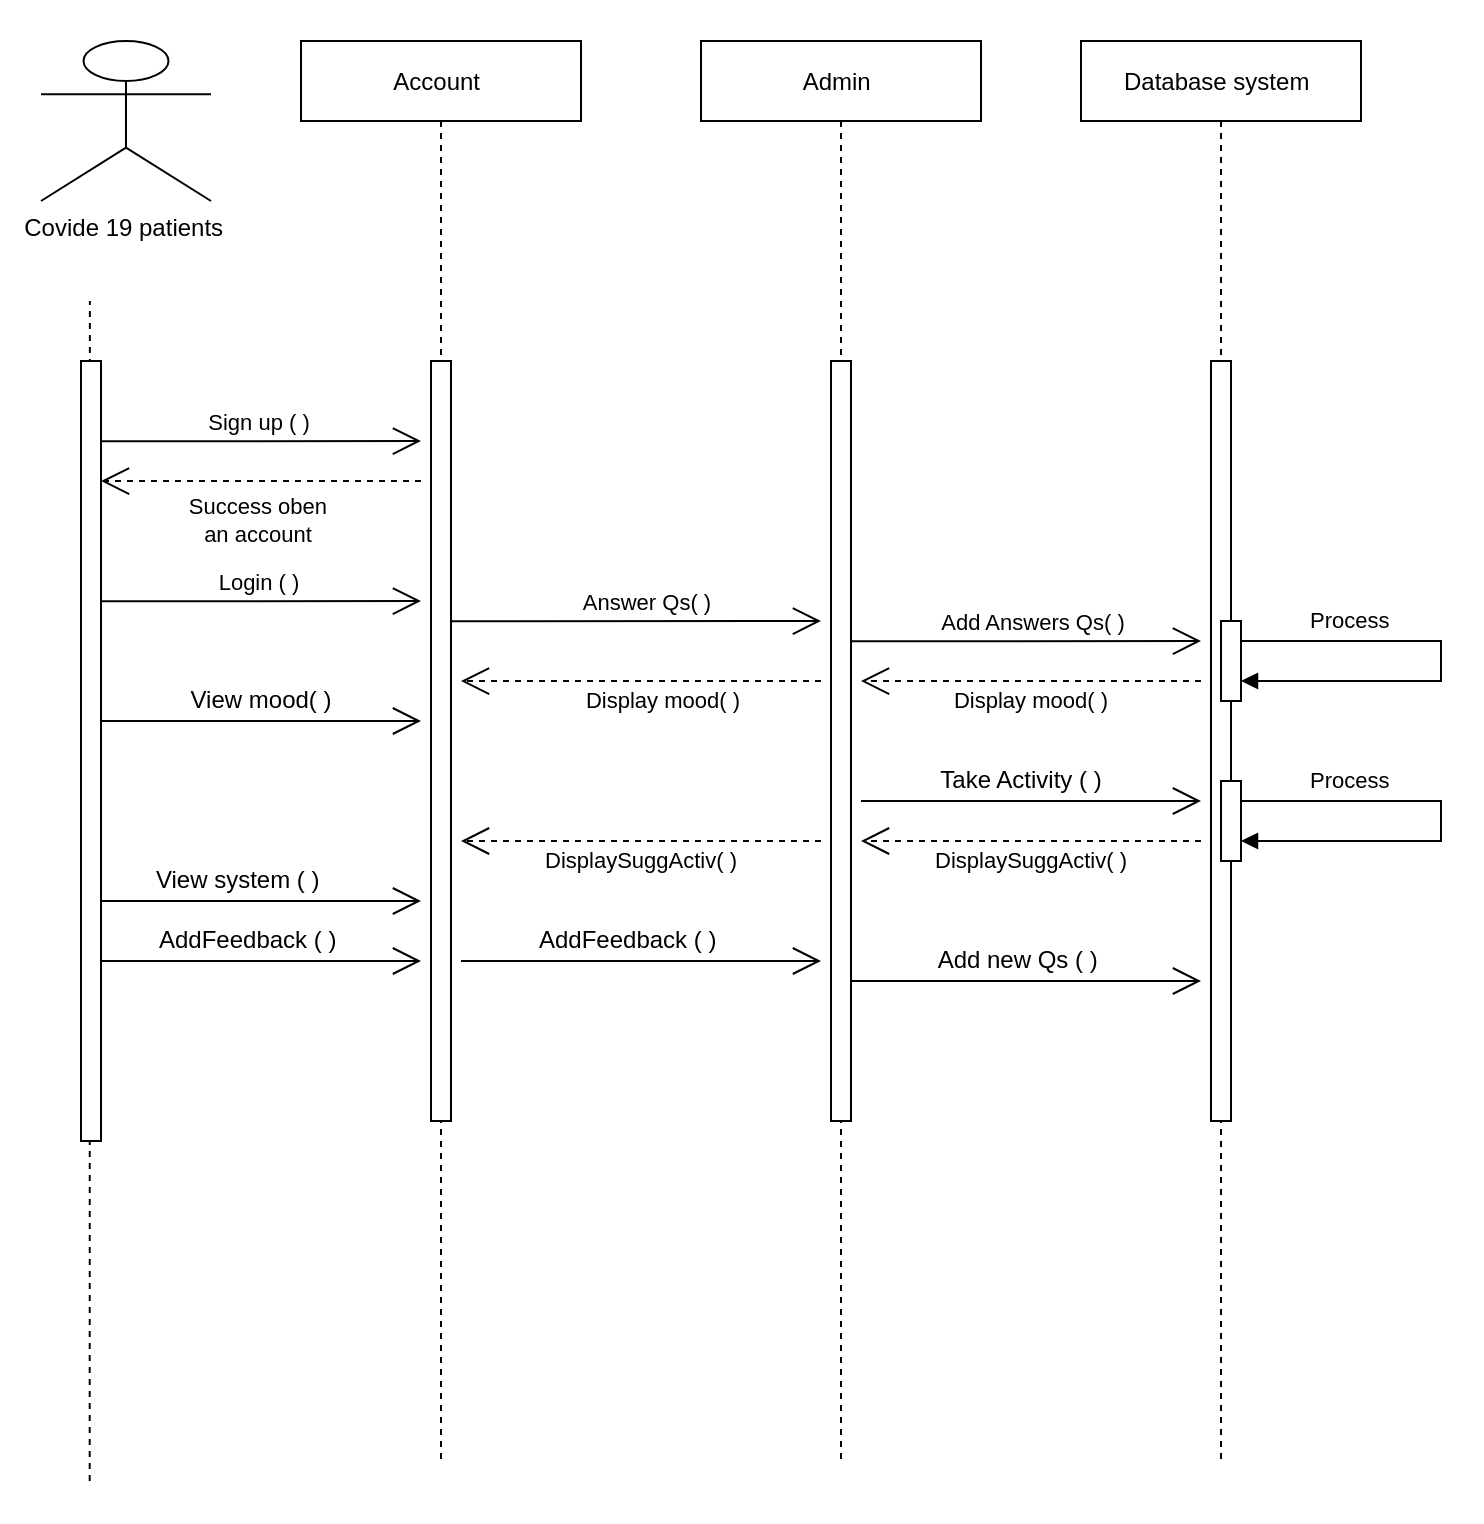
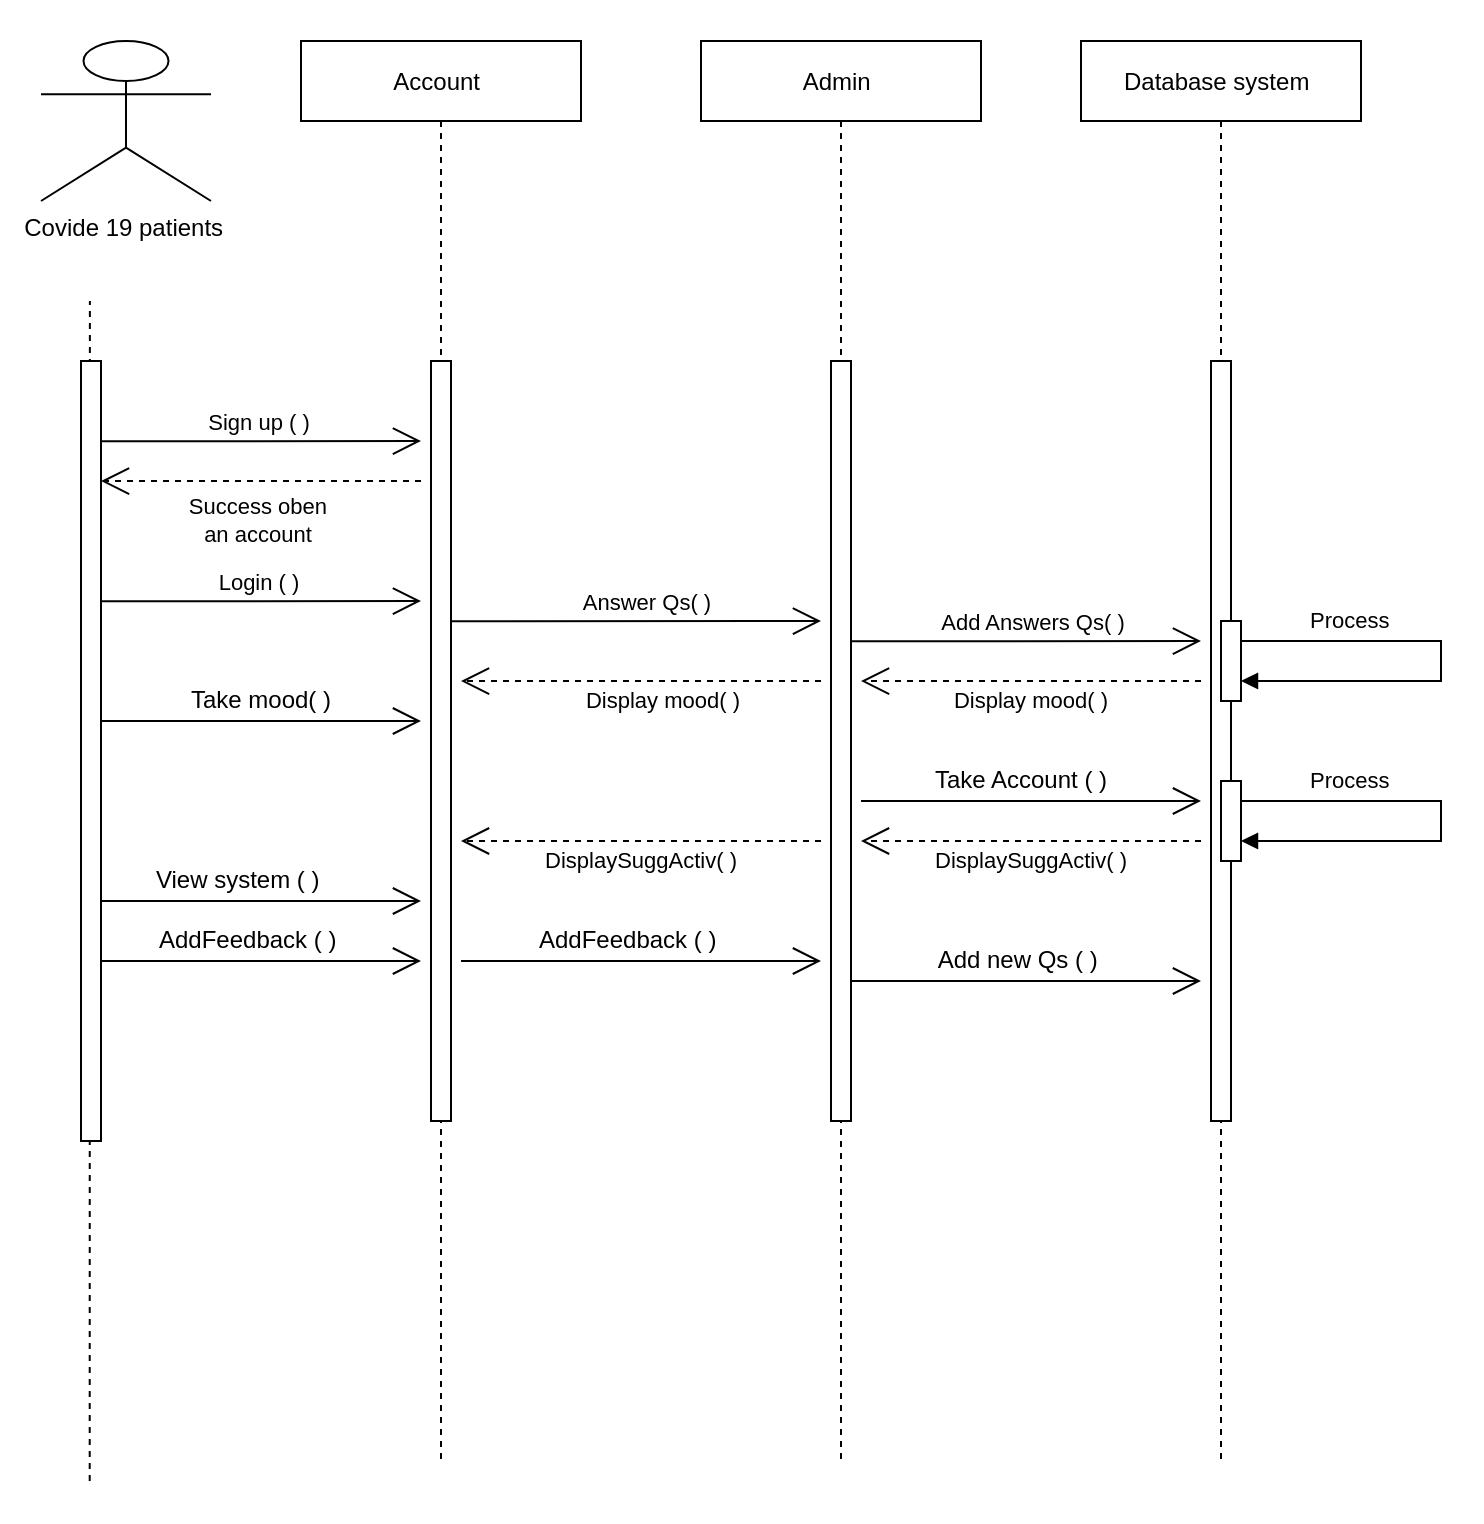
  <mxCell id="0" />
  <mxCell id="1" parent="0" />
  <mxCell id="2" value="Database system " style="shape=umlLifeline;perimeter=lifelinePerimeter;container=1;collapsible=0;recursiveResize=0;rounded=0;shadow=0;strokeWidth=1;" vertex="1" parent="1"><mxGeometry x="540" y="20" width="140" height="710" as="geometry" /></mxCell>
  <mxCell id="3" value="" style="points=[];perimeter=orthogonalPerimeter;rounded=0;shadow=0;strokeWidth=1;" vertex="1" parent="2"><mxGeometry x="65" y="160" width="10" height="380" as="geometry" /></mxCell>
  <mxCell id="4" value="" style="html=1;points=[];perimeter=orthogonalPerimeter;labelBorderColor=none;" vertex="1" parent="2"><mxGeometry x="70" y="290" width="10" height="40" as="geometry" /></mxCell>
  <mxCell id="5" value="" style="html=1;points=[];perimeter=orthogonalPerimeter;labelBorderColor=none;" vertex="1" parent="2"><mxGeometry x="70" y="370" width="10" height="40" as="geometry" /></mxCell>
  <mxCell id="6" value="DisplaySuggActiv( )" style="endArrow=open;endSize=12;dashed=1;html=1;rounded=0;" edge="1" parent="2"><mxGeometry x="0.0" y="10" width="160" relative="1" as="geometry"><mxPoint x="60" y="400" as="sourcePoint" /><mxPoint x="-110" y="400" as="targetPoint" /><Array as="points" /><mxPoint as="offset" /></mxGeometry></mxCell>
  <mxCell id="7" value="Display mood( )" style="endArrow=open;endSize=12;dashed=1;html=1;rounded=0;entryX=1;entryY=0.154;entryDx=0;entryDy=0;entryPerimeter=0;" edge="1" parent="2"><mxGeometry x="0.0" y="10" width="160" relative="1" as="geometry"><mxPoint x="60" y="320" as="sourcePoint" /><mxPoint x="-110" y="320.06" as="targetPoint" /><Array as="points" /><mxPoint as="offset" /></mxGeometry></mxCell>
  <mxCell id="8" value="" style="endArrow=open;endFill=1;endSize=12;html=1;rounded=0;" edge="1" parent="2"><mxGeometry width="160" relative="1" as="geometry"><mxPoint x="-120" y="470" as="sourcePoint" /><mxPoint x="60" y="470" as="targetPoint" /><Array as="points"><mxPoint x="-30" y="470" /></Array></mxGeometry></mxCell>
  <mxCell id="9" value="Admin " style="shape=umlLifeline;perimeter=lifelinePerimeter;container=1;collapsible=0;recursiveResize=0;rounded=0;shadow=0;strokeWidth=1;" parent="1" vertex="1"><mxGeometry x="350" y="20" width="140" height="710" as="geometry" /></mxCell>
  <mxCell id="10" value="" style="points=[];perimeter=orthogonalPerimeter;rounded=0;shadow=0;strokeWidth=1;" parent="9" vertex="1"><mxGeometry x="65" y="160" width="10" height="380" as="geometry" /></mxCell>
  <mxCell id="11" value="" style="endArrow=open;endFill=1;endSize=12;html=1;rounded=0;exitX=1;exitY=0.103;exitDx=0;exitDy=0;exitPerimeter=0;" edge="1" parent="9"><mxGeometry width="160" relative="1" as="geometry"><mxPoint x="75" y="300.17" as="sourcePoint" /><mxPoint x="250" y="300" as="targetPoint" /><Array as="points" /></mxGeometry></mxCell>
  <mxCell id="12" value="Add Answers Qs( )" style="edgeLabel;html=1;align=center;verticalAlign=middle;resizable=0;points=[];" vertex="1" connectable="0" parent="11"><mxGeometry x="0.549" y="-7" relative="1" as="geometry"><mxPoint x="-46" y="-17" as="offset" /></mxGeometry></mxCell>
  <mxCell id="13" value="" style="endArrow=none;dashed=1;html=1;rounded=0;" edge="1" parent="1"><mxGeometry width="50" height="50" relative="1" as="geometry"><mxPoint x="44.35" y="740" as="sourcePoint" /><mxPoint x="44.44" y="150" as="targetPoint" /></mxGeometry></mxCell>
  <mxCell id="14" value="Covide 19 patients&amp;nbsp;" style="shape=umlActor;verticalLabelPosition=bottom;verticalAlign=top;html=1;outlineConnect=0;" vertex="1" parent="1"><mxGeometry x="20" y="20" width="85" height="80" as="geometry" /></mxCell>
  <mxCell id="15" value="" style="html=1;points=[];perimeter=orthogonalPerimeter;labelBorderColor=none;" vertex="1" parent="1"><mxGeometry x="40" y="180" width="10" height="390" as="geometry" /></mxCell>
  <mxCell id="16" value="Account " style="shape=umlLifeline;perimeter=lifelinePerimeter;container=1;collapsible=0;recursiveResize=0;rounded=0;shadow=0;strokeWidth=1;" vertex="1" parent="1"><mxGeometry x="150" y="20" width="140" height="710" as="geometry" /></mxCell>
  <mxCell id="17" value="" style="points=[];perimeter=orthogonalPerimeter;rounded=0;shadow=0;strokeWidth=1;" vertex="1" parent="16"><mxGeometry x="65" y="160" width="10" height="380" as="geometry" /></mxCell>
  <mxCell id="18" value="" style="endArrow=open;endFill=1;endSize=12;html=1;rounded=0;exitX=1;exitY=0.103;exitDx=0;exitDy=0;exitPerimeter=0;" edge="1" parent="16"><mxGeometry width="160" relative="1" as="geometry"><mxPoint x="75" y="290.17" as="sourcePoint" /><mxPoint x="260" y="290" as="targetPoint" /><Array as="points" /></mxGeometry></mxCell>
  <mxCell id="19" value="Answer Qs( )" style="edgeLabel;html=1;align=center;verticalAlign=middle;resizable=0;points=[];" vertex="1" connectable="0" parent="18"><mxGeometry x="0.549" y="-7" relative="1" as="geometry"><mxPoint x="-46" y="-17" as="offset" /></mxGeometry></mxCell>
  <mxCell id="20" value="" style="endArrow=open;endFill=1;endSize=12;html=1;rounded=0;" edge="1" parent="16"><mxGeometry width="160" relative="1" as="geometry"><mxPoint x="-100" y="460" as="sourcePoint" /><mxPoint x="60" y="460" as="targetPoint" /><Array as="points"><mxPoint x="-30" y="460" /></Array></mxGeometry></mxCell>
  <mxCell id="21" value="" style="endArrow=open;endFill=1;endSize=12;html=1;rounded=0;exitX=1;exitY=0.103;exitDx=0;exitDy=0;exitPerimeter=0;" edge="1" parent="1" source="15"><mxGeometry width="160" relative="1" as="geometry"><mxPoint x="60" y="220" as="sourcePoint" /><mxPoint x="210" y="220" as="targetPoint" /><Array as="points" /></mxGeometry></mxCell>
  <mxCell id="22" value="Sign up ( )" style="edgeLabel;html=1;align=center;verticalAlign=middle;resizable=0;points=[];" vertex="1" connectable="0" parent="21"><mxGeometry x="0.549" y="-7" relative="1" as="geometry"><mxPoint x="-46" y="-17" as="offset" /></mxGeometry></mxCell>
  <mxCell id="23" value="Success oben&amp;nbsp;&lt;br&gt;an account&amp;nbsp;" style="endArrow=open;endSize=12;dashed=1;html=1;rounded=0;entryX=1;entryY=0.154;entryDx=0;entryDy=0;entryPerimeter=0;" edge="1" parent="1" target="15"><mxGeometry x="0.0" y="20" width="160" relative="1" as="geometry"><mxPoint x="210" y="240" as="sourcePoint" /><mxPoint x="60" y="240" as="targetPoint" /><Array as="points"><mxPoint x="130" y="240" /></Array><mxPoint as="offset" /></mxGeometry></mxCell>
  <mxCell id="24" value="" style="endArrow=open;endFill=1;endSize=12;html=1;rounded=0;exitX=1;exitY=0.103;exitDx=0;exitDy=0;exitPerimeter=0;" edge="1" parent="1"><mxGeometry width="160" relative="1" as="geometry"><mxPoint x="50" y="300.17" as="sourcePoint" /><mxPoint x="210" y="300" as="targetPoint" /><Array as="points" /></mxGeometry></mxCell>
  <mxCell id="25" value="Login ( )" style="edgeLabel;html=1;align=center;verticalAlign=middle;resizable=0;points=[];" vertex="1" connectable="0" parent="24"><mxGeometry x="0.549" y="-7" relative="1" as="geometry"><mxPoint x="-46" y="-17" as="offset" /></mxGeometry></mxCell>
  <mxCell id="26" value="Process&amp;nbsp;" style="edgeStyle=orthogonalEdgeStyle;html=1;align=left;spacingLeft=2;endArrow=block;rounded=0;" edge="1" parent="1"><mxGeometry x="-0.714" y="10" relative="1" as="geometry"><mxPoint x="620" y="320" as="sourcePoint" /><Array as="points"><mxPoint x="720" y="320" /><mxPoint x="720" y="340" /></Array><mxPoint x="620" y="340" as="targetPoint" /><mxPoint as="offset" /></mxGeometry></mxCell>
  <mxCell id="27" value="Display mood( )" style="endArrow=open;endSize=12;dashed=1;html=1;rounded=0;entryX=1;entryY=0.154;entryDx=0;entryDy=0;entryPerimeter=0;" edge="1" parent="1"><mxGeometry x="-0.125" y="10" width="160" relative="1" as="geometry"><mxPoint x="410" y="340" as="sourcePoint" /><mxPoint x="230" y="340.06" as="targetPoint" /><Array as="points"><mxPoint x="310" y="340" /></Array><mxPoint as="offset" /></mxGeometry></mxCell>
  <mxCell id="28" value="" style="endArrow=open;endFill=1;endSize=12;html=1;rounded=0;" edge="1" parent="1"><mxGeometry width="160" relative="1" as="geometry"><mxPoint x="50" y="360" as="sourcePoint" /><mxPoint x="210" y="360" as="targetPoint" /><Array as="points"><mxPoint x="120" y="360" /></Array></mxGeometry></mxCell>
- <mxCell id="29" value="View mood( )" style="text;html=1;align=center;verticalAlign=middle;resizable=0;points=[];autosize=1;strokeColor=none;fillColor=none;" vertex="1" parent="1"><mxGeometry x="85" y="340" width="90" height="20" as="geometry" /></mxCell>
+ <mxCell id="29" value="Take mood( )" style="text;html=1;align=center;verticalAlign=middle;resizable=0;points=[];autosize=1;strokeColor=none;fillColor=none;" vertex="1" parent="1"><mxGeometry x="85" y="340" width="90" height="20" as="geometry" /></mxCell>
  <mxCell id="30" value="" style="endArrow=open;endFill=1;endSize=12;html=1;rounded=0;" edge="1" parent="1"><mxGeometry width="160" relative="1" as="geometry"><mxPoint x="430" y="400" as="sourcePoint" /><mxPoint x="600" y="400" as="targetPoint" /></mxGeometry></mxCell>
- <mxCell id="31" value="Take Activity ( )" style="text;html=1;align=center;verticalAlign=middle;resizable=0;points=[];autosize=1;strokeColor=none;fillColor=none;" vertex="1" parent="1"><mxGeometry x="460" y="380" width="100" height="20" as="geometry" /></mxCell>
+ <mxCell id="31" value="Take Account ( )" style="text;html=1;align=center;verticalAlign=middle;resizable=0;points=[];autosize=1;strokeColor=none;fillColor=none;" vertex="1" parent="1"><mxGeometry x="460" y="380" width="100" height="20" as="geometry" /></mxCell>
  <mxCell id="32" value="Process&amp;nbsp;" style="edgeStyle=orthogonalEdgeStyle;html=1;align=left;spacingLeft=2;endArrow=block;rounded=0;" edge="1" parent="1"><mxGeometry x="-0.714" y="10" relative="1" as="geometry"><mxPoint x="620" y="400" as="sourcePoint" /><Array as="points"><mxPoint x="720" y="400" /><mxPoint x="720" y="420" /></Array><mxPoint x="620" y="420" as="targetPoint" /><mxPoint as="offset" /></mxGeometry></mxCell>
  <mxCell id="33" value="DisplaySuggActiv( )" style="endArrow=open;endSize=12;dashed=1;html=1;rounded=0;" edge="1" parent="1"><mxGeometry y="10" width="160" relative="1" as="geometry"><mxPoint x="410" y="420" as="sourcePoint" /><mxPoint x="230" y="420" as="targetPoint" /><Array as="points" /><mxPoint as="offset" /></mxGeometry></mxCell>
  <mxCell id="34" value="" style="endArrow=open;endFill=1;endSize=12;html=1;rounded=0;" edge="1" parent="1"><mxGeometry width="160" relative="1" as="geometry"><mxPoint x="50" y="450" as="sourcePoint" /><mxPoint x="210" y="450" as="targetPoint" /><Array as="points"><mxPoint x="120" y="450" /></Array></mxGeometry></mxCell>
  <mxCell id="35" value="View system ( )&amp;nbsp;" style="text;html=1;align=center;verticalAlign=middle;resizable=0;points=[];autosize=1;strokeColor=none;fillColor=none;" vertex="1" parent="1"><mxGeometry x="65" y="430" width="110" height="20" as="geometry" /></mxCell>
  <mxCell id="36" value="" style="endArrow=open;endFill=1;endSize=12;html=1;rounded=0;" edge="1" parent="1"><mxGeometry width="160" relative="1" as="geometry"><mxPoint x="230" y="480" as="sourcePoint" /><mxPoint x="410" y="480" as="targetPoint" /><Array as="points"><mxPoint x="320" y="480" /><mxPoint x="370" y="480" /><mxPoint x="360" y="480" /></Array></mxGeometry></mxCell>
  <mxCell id="37" value="AddFeedback ( )&amp;nbsp;" style="text;html=1;align=center;verticalAlign=middle;resizable=0;points=[];autosize=1;strokeColor=none;fillColor=none;" vertex="1" parent="1"><mxGeometry x="70" y="460" width="110" height="20" as="geometry" /></mxCell>
  <mxCell id="38" value="&lt;span&gt;AddFeedback ( )&amp;nbsp;&lt;/span&gt;" style="text;html=1;align=center;verticalAlign=middle;resizable=0;points=[];autosize=1;strokeColor=none;fillColor=none;" vertex="1" parent="1"><mxGeometry x="260" y="460" width="110" height="20" as="geometry" /></mxCell>
  <mxCell id="39" value="Add new Qs ( )&amp;nbsp;" style="text;html=1;align=center;verticalAlign=middle;resizable=0;points=[];autosize=1;strokeColor=none;fillColor=none;" vertex="1" parent="1"><mxGeometry x="460" y="470" width="100" height="20" as="geometry" /></mxCell>
